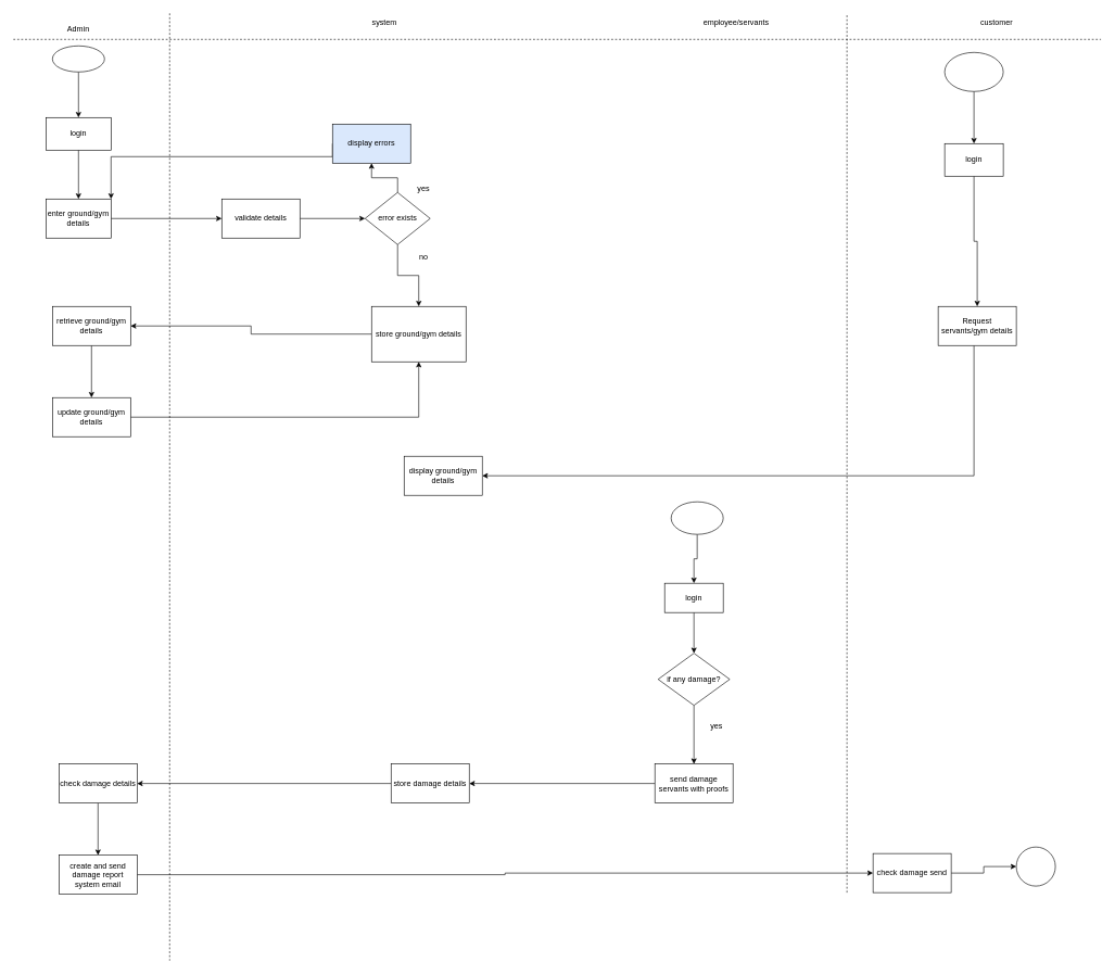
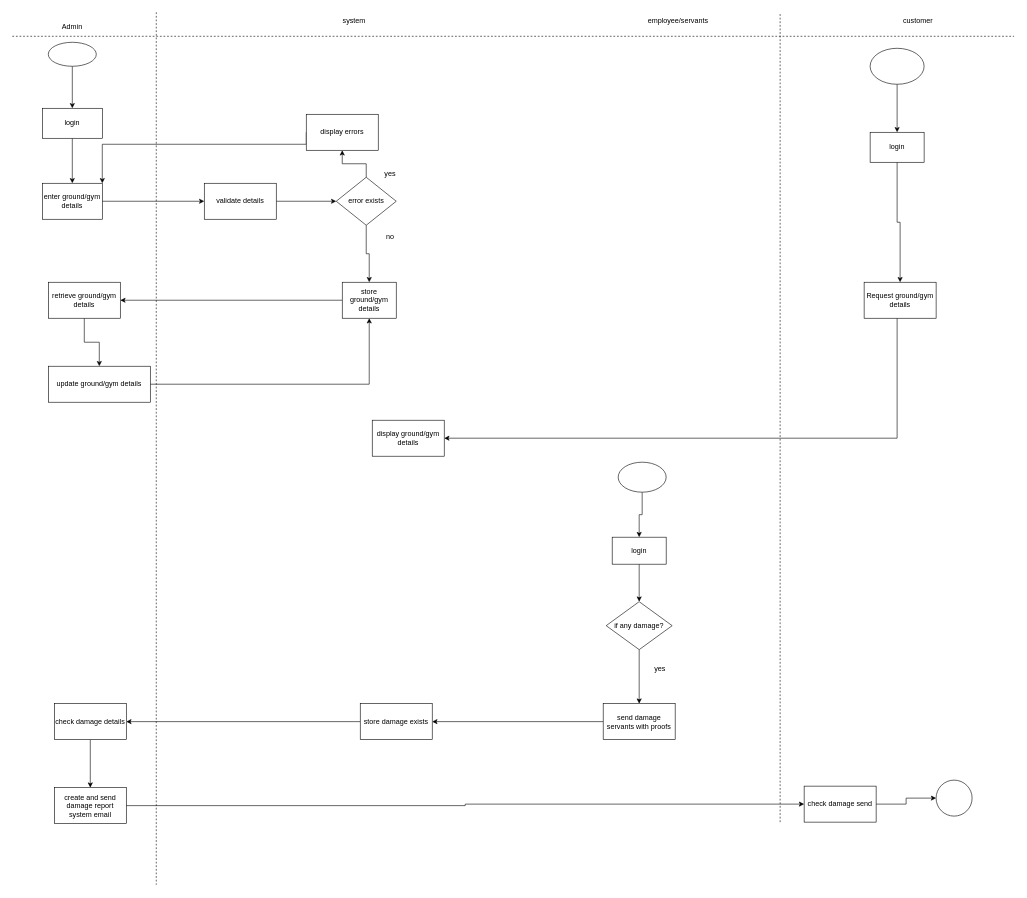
  <mxCell id="0" />
  <mxCell id="1" parent="0" />
  <mxCell id="2" value="" style="endArrow=none;dashed=1;html=1;rounded=0;" parent="1" edge="1"><mxGeometry width="50" height="50" relative="1" as="geometry"><mxPoint y="60" as="sourcePoint" x="20" /><mxPoint x="1690" y="60" as="targetPoint" /></mxGeometry></mxCell>
  <mxCell id="3" value="" style="endArrow=none;dashed=1;html=1;rounded=0;" parent="1" edge="1"><mxGeometry width="50" height="50" relative="1" as="geometry"><mxPoint x="260" y="20" as="sourcePoint" /><mxPoint x="260" y="1474.4" as="targetPoint" /></mxGeometry></mxCell>
  <mxCell id="4" value="Admin" style="text;html=1;strokeColor=none;fillColor=none;align=center;verticalAlign=middle;whiteSpace=wrap;rounded=0;" parent="1" vertex="1"><mxGeometry x="90" y="30" width="60" height="30" as="geometry" /></mxCell>
  <mxCell id="5" value="system" style="text;html=1;strokeColor=none;fillColor=none;align=center;verticalAlign=middle;whiteSpace=wrap;rounded=0;" parent="1" vertex="1"><mxGeometry x="560" y="20" width="60" height="30" as="geometry" /></mxCell>
  <mxCell id="6" value="" style="edgeStyle=orthogonalEdgeStyle;rounded=0;orthogonalLoop=1;jettySize=auto;html=1;" parent="1" source="7" target="9" edge="1"><mxGeometry relative="1" as="geometry" /></mxCell>
  <mxCell id="7" value="" style="ellipse;whiteSpace=wrap;html=1;" parent="1" vertex="1"><mxGeometry x="80" y="70" width="80" height="40" as="geometry" /></mxCell>
  <mxCell id="8" value="" style="edgeStyle=orthogonalEdgeStyle;rounded=0;orthogonalLoop=1;jettySize=auto;html=1;" parent="1" source="9" target="11" edge="1"><mxGeometry relative="1" as="geometry" /></mxCell>
  <mxCell id="9" value="login" style="whiteSpace=wrap;html=1;" parent="1" vertex="1"><mxGeometry x="70" y="180" width="100" height="50" as="geometry" /></mxCell>
  <mxCell id="10" value="" style="edgeStyle=orthogonalEdgeStyle;rounded=0;orthogonalLoop=1;jettySize=auto;html=1;" parent="1" source="11" target="13" edge="1"><mxGeometry relative="1" as="geometry" /></mxCell>
  <mxCell id="11" value="enter ground/gym details" style="whiteSpace=wrap;html=1;" parent="1" vertex="1"><mxGeometry x="70" y="305" width="100" height="60" as="geometry" /></mxCell>
  <mxCell id="12" value="" style="edgeStyle=orthogonalEdgeStyle;rounded=0;orthogonalLoop=1;jettySize=auto;html=1;" parent="1" source="13" target="16" edge="1"><mxGeometry relative="1" as="geometry" /></mxCell>
  <mxCell id="13" value="validate details" style="whiteSpace=wrap;html=1;" parent="1" vertex="1"><mxGeometry x="340" y="305" width="120" height="60" as="geometry" /></mxCell>
  <mxCell id="14" value="" style="edgeStyle=orthogonalEdgeStyle;rounded=0;orthogonalLoop=1;jettySize=auto;html=1;" parent="1" source="16" target="18" edge="1"><mxGeometry relative="1" as="geometry" /></mxCell>
  <mxCell id="15" value="" style="edgeStyle=orthogonalEdgeStyle;rounded=0;orthogonalLoop=1;jettySize=auto;html=1;" parent="1" source="16" target="21" edge="1"><mxGeometry relative="1" as="geometry" /></mxCell>
  <mxCell id="16" value="error exists" style="rhombus;whiteSpace=wrap;html=1;" parent="1" vertex="1"><mxGeometry x="560" y="295" width="100" height="80" as="geometry" /></mxCell>
  <mxCell id="17" style="edgeStyle=orthogonalEdgeStyle;rounded=0;orthogonalLoop=1;jettySize=auto;html=1;exitX=0;exitY=0.5;exitDx=0;exitDy=0;entryX=1;entryY=0;entryDx=0;entryDy=0;" parent="1" source="18" target="11" edge="1"><mxGeometry relative="1" as="geometry"><Array as="points"><mxPoint x="510" y="240" /><mxPoint x="170" y="240" /></Array></mxGeometry></mxCell>
- <mxCell id="18" value="display errors" style="whiteSpace=wrap;html=1;fillColor=#dae8fc;" parent="1" vertex="1"><mxGeometry x="510" y="190" width="120" height="60" as="geometry" /></mxCell>
+ <mxCell id="18" value="display errors" style="whiteSpace=wrap;html=1;" parent="1" vertex="1"><mxGeometry x="510" y="190" width="120" height="60" as="geometry" /></mxCell>
  <mxCell id="19" value="yes" style="text;html=1;strokeColor=none;fillColor=none;align=center;verticalAlign=middle;whiteSpace=wrap;rounded=0;" parent="1" vertex="1"><mxGeometry x="620" y="275" width="60" height="30" as="geometry" /></mxCell>
  <mxCell id="20" value="" style="edgeStyle=orthogonalEdgeStyle;rounded=0;orthogonalLoop=1;jettySize=auto;html=1;" parent="1" source="21" target="26" edge="1"><mxGeometry relative="1" as="geometry" /></mxCell>
- <mxCell id="21" value="store ground/gym details" style="whiteSpace=wrap;html=1;" parent="1" vertex="1"><mxGeometry x="570" y="470" width="145" height="85" as="geometry" /></mxCell>
+ <mxCell id="21" value="store ground/gym details" style="whiteSpace=wrap;html=1;" parent="1" vertex="1"><mxGeometry x="570" y="470" width="90" height="60" as="geometry" /></mxCell>
  <mxCell id="22" value="employee/servants" style="text;html=1;strokeColor=none;fillColor=none;align=center;verticalAlign=middle;whiteSpace=wrap;rounded=0;" parent="1" vertex="1"><mxGeometry x="1100" y="20" width="60" height="30" as="geometry" /></mxCell>
  <mxCell id="23" value="" style="endArrow=none;dashed=1;html=1;rounded=0;" parent="1" edge="1"><mxGeometry width="50" height="50" relative="1" as="geometry"><mxPoint x="1300" y="1370" as="sourcePoint" /><mxPoint x="1300" y="20" as="targetPoint" /></mxGeometry></mxCell>
  <mxCell id="24" value="customer" style="text;html=1;strokeColor=none;fillColor=none;align=center;verticalAlign=middle;whiteSpace=wrap;rounded=0;" parent="1" vertex="1"><mxGeometry x="1500" y="20" width="60" height="30" as="geometry" /></mxCell>
  <mxCell id="25" value="" style="edgeStyle=orthogonalEdgeStyle;rounded=0;orthogonalLoop=1;jettySize=auto;html=1;" parent="1" source="26" target="29" edge="1"><mxGeometry relative="1" as="geometry" /></mxCell>
  <mxCell id="26" value="retrieve ground/gym details" style="whiteSpace=wrap;html=1;" parent="1" vertex="1"><mxGeometry x="80" y="470" width="120" height="60" as="geometry" /></mxCell>
  <mxCell id="27" value="no" style="text;html=1;strokeColor=none;fillColor=none;align=center;verticalAlign=middle;whiteSpace=wrap;rounded=0;" parent="1" vertex="1"><mxGeometry x="620" y="380" width="60" height="30" as="geometry" /></mxCell>
  <mxCell id="28" style="edgeStyle=orthogonalEdgeStyle;rounded=0;orthogonalLoop=1;jettySize=auto;html=1;exitX=1;exitY=0.5;exitDx=0;exitDy=0;entryX=0.5;entryY=1;entryDx=0;entryDy=0;" parent="1" source="29" target="21" edge="1"><mxGeometry relative="1" as="geometry" /></mxCell>
- <mxCell id="29" value="update ground/gym details" style="whiteSpace=wrap;html=1;" parent="1" vertex="1"><mxGeometry x="80" y="610" width="120" height="60" as="geometry" /></mxCell>
+ <mxCell id="29" value="update ground/gym details" style="whiteSpace=wrap;html=1;" parent="1" vertex="1"><mxGeometry x="80" y="610" width="170" height="60" as="geometry" /></mxCell>
  <mxCell id="30" value="" style="edgeStyle=orthogonalEdgeStyle;rounded=0;orthogonalLoop=1;jettySize=auto;html=1;" parent="1" source="31" target="33" edge="1"><mxGeometry relative="1" as="geometry" /></mxCell>
  <mxCell id="31" value="" style="ellipse;whiteSpace=wrap;html=1;" parent="1" vertex="1"><mxGeometry x="1450" y="80" width="90" height="60" as="geometry" /></mxCell>
  <mxCell id="32" value="" style="edgeStyle=orthogonalEdgeStyle;rounded=0;orthogonalLoop=1;jettySize=auto;html=1;" parent="1" source="33" target="35" edge="1"><mxGeometry relative="1" as="geometry" /></mxCell>
  <mxCell id="33" value="login" style="whiteSpace=wrap;html=1;" parent="1" vertex="1"><mxGeometry x="1450" y="220" width="90" height="50" as="geometry" /></mxCell>
  <mxCell id="34" value="" style="edgeStyle=orthogonalEdgeStyle;rounded=0;orthogonalLoop=1;jettySize=auto;html=1;" parent="1" source="35" target="36" edge="1"><mxGeometry relative="1" as="geometry"><Array as="points"><mxPoint x="1495" y="730" /></Array></mxGeometry></mxCell>
- <mxCell id="35" value="Request servants/gym details" style="whiteSpace=wrap;html=1;" parent="1" vertex="1"><mxGeometry x="1440" y="470" width="120" height="60" as="geometry" /></mxCell>
+ <mxCell id="35" value="Request ground/gym details" style="whiteSpace=wrap;html=1;" parent="1" vertex="1"><mxGeometry x="1440" y="470" width="120" height="60" as="geometry" /></mxCell>
  <mxCell id="36" value="display ground/gym details" style="whiteSpace=wrap;html=1;" parent="1" vertex="1"><mxGeometry x="620" y="700" width="120" height="60" as="geometry" /></mxCell>
  <mxCell id="37" value="" style="edgeStyle=orthogonalEdgeStyle;rounded=0;orthogonalLoop=1;jettySize=auto;html=1;" parent="1" source="38" target="40" edge="1"><mxGeometry relative="1" as="geometry" /></mxCell>
  <mxCell id="38" value="" style="ellipse;whiteSpace=wrap;html=1;" parent="1" vertex="1"><mxGeometry x="1030" y="770" width="80" height="50" as="geometry" /></mxCell>
  <mxCell id="39" value="" style="edgeStyle=orthogonalEdgeStyle;rounded=0;orthogonalLoop=1;jettySize=auto;html=1;" parent="1" source="40" target="42" edge="1"><mxGeometry relative="1" as="geometry" /></mxCell>
  <mxCell id="40" value="login" style="whiteSpace=wrap;html=1;" parent="1" vertex="1"><mxGeometry x="1020" y="895" width="90" height="45" as="geometry" /></mxCell>
  <mxCell id="41" value="" style="edgeStyle=orthogonalEdgeStyle;rounded=0;orthogonalLoop=1;jettySize=auto;html=1;" parent="1" source="42" target="44" edge="1"><mxGeometry relative="1" as="geometry" /></mxCell>
  <mxCell id="42" value="if any damage?" style="rhombus;whiteSpace=wrap;html=1;" parent="1" vertex="1"><mxGeometry x="1010" y="1002.5" width="110" height="80" as="geometry" /></mxCell>
  <mxCell id="43" value="" style="edgeStyle=orthogonalEdgeStyle;rounded=0;orthogonalLoop=1;jettySize=auto;html=1;" parent="1" source="44" target="46" edge="1"><mxGeometry relative="1" as="geometry" /></mxCell>
  <mxCell id="44" value="send damage servants with proofs" style="whiteSpace=wrap;html=1;" parent="1" vertex="1"><mxGeometry x="1005" y="1172.5" width="120" height="60" as="geometry" /></mxCell>
  <mxCell id="45" value="" style="edgeStyle=orthogonalEdgeStyle;rounded=0;orthogonalLoop=1;jettySize=auto;html=1;" parent="1" source="46" target="49" edge="1"><mxGeometry relative="1" as="geometry" /></mxCell>
- <mxCell id="46" value="store damage details" style="whiteSpace=wrap;html=1;" parent="1" vertex="1"><mxGeometry x="600" y="1172.5" width="120" height="60" as="geometry" /></mxCell>
+ <mxCell id="46" value="store damage exists" style="whiteSpace=wrap;html=1;" parent="1" vertex="1"><mxGeometry x="600" y="1172.5" width="120" height="60" as="geometry" /></mxCell>
  <mxCell id="47" value="yes" style="text;html=1;strokeColor=none;fillColor=none;align=center;verticalAlign=middle;whiteSpace=wrap;rounded=0;" parent="1" vertex="1"><mxGeometry x="1070" y="1100" width="60" height="30" as="geometry" /></mxCell>
  <mxCell id="48" value="" style="edgeStyle=orthogonalEdgeStyle;rounded=0;orthogonalLoop=1;jettySize=auto;html=1;" parent="1" source="49" target="51" edge="1"><mxGeometry relative="1" as="geometry" /></mxCell>
  <mxCell id="49" value="check damage details" style="whiteSpace=wrap;html=1;" parent="1" vertex="1"><mxGeometry x="90" y="1172.5" width="120" height="60" as="geometry" /></mxCell>
  <mxCell id="50" value="" style="edgeStyle=orthogonalEdgeStyle;rounded=0;orthogonalLoop=1;jettySize=auto;html=1;" parent="1" source="51" target="53" edge="1"><mxGeometry relative="1" as="geometry" /></mxCell>
  <mxCell id="51" value="create and send damage report system email" style="whiteSpace=wrap;html=1;" parent="1" vertex="1"><mxGeometry x="90" y="1312.5" width="120" height="60" as="geometry" /></mxCell>
  <mxCell id="52" value="" style="edgeStyle=orthogonalEdgeStyle;rounded=0;orthogonalLoop=1;jettySize=auto;html=1;" parent="1" source="53" target="54" edge="1"><mxGeometry relative="1" as="geometry" /></mxCell>
  <mxCell id="53" value="check damage send" style="whiteSpace=wrap;html=1;" parent="1" vertex="1"><mxGeometry x="1340" y="1310" width="120" height="60" as="geometry" /></mxCell>
  <mxCell id="54" value="" style="ellipse;whiteSpace=wrap;html=1;" parent="1" vertex="1"><mxGeometry x="1560" y="1300" width="60" height="60" as="geometry" /></mxCell>
